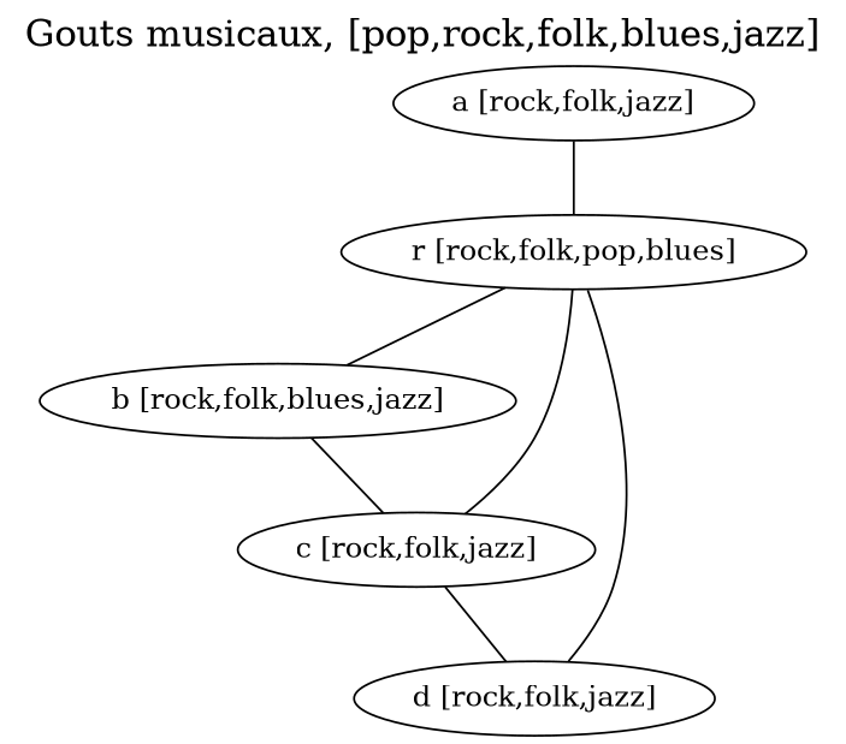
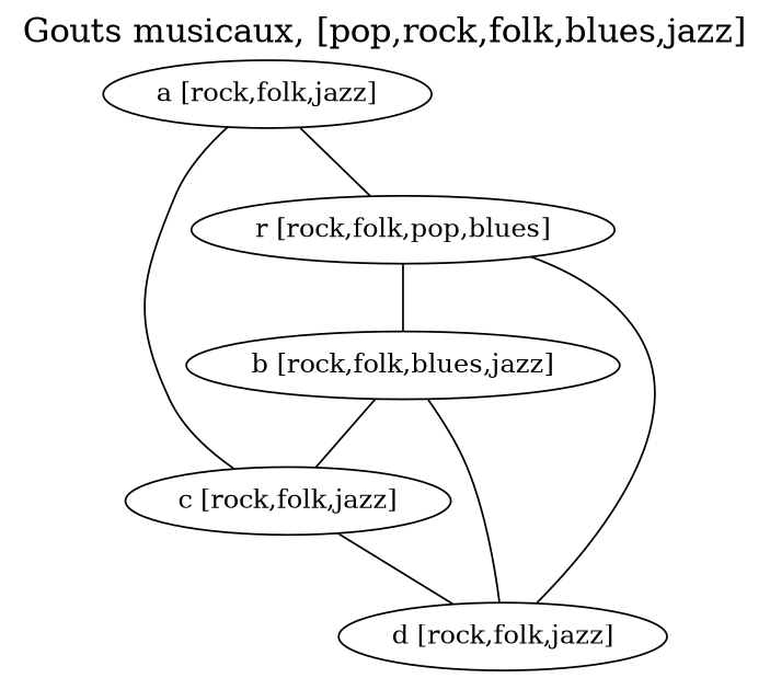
  graph {
    fontsize=18
    label="Gouts musicaux, [pop,rock,folk,blues,jazz]"
    labelloc=top
    n1 [label="b [rock,folk,blues,jazz]"]
    n2 [label="c [rock,folk,jazz]"]
    n3 [label="d [rock,folk,jazz]"]
    n4 [label="r [rock,folk,pop,blues]"]
    n5 [label="a [rock,folk,jazz]"]
    n1 -- n2
+   n1 -- n3
    n2 -- n3
    n4 -- n1
    n4 -- n3
-   n4 -- n2
+   n5 -- n2
    n5 -- n4
  }
